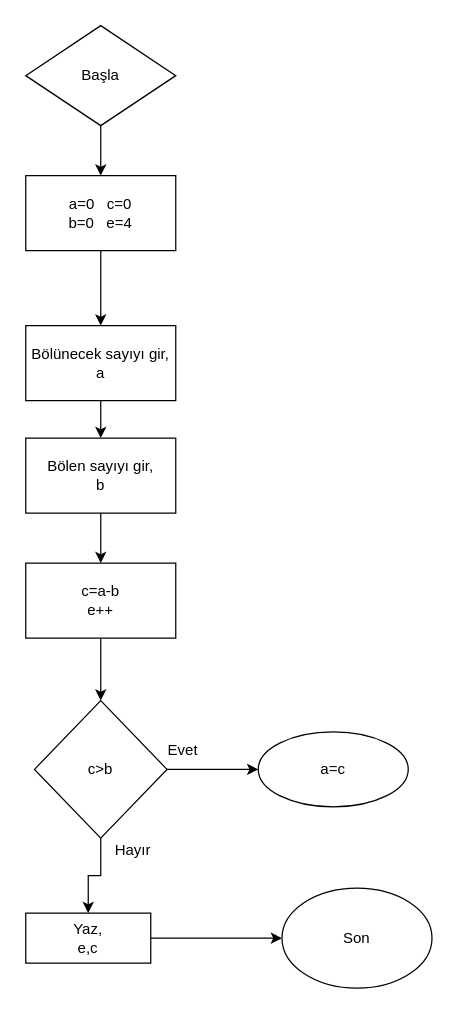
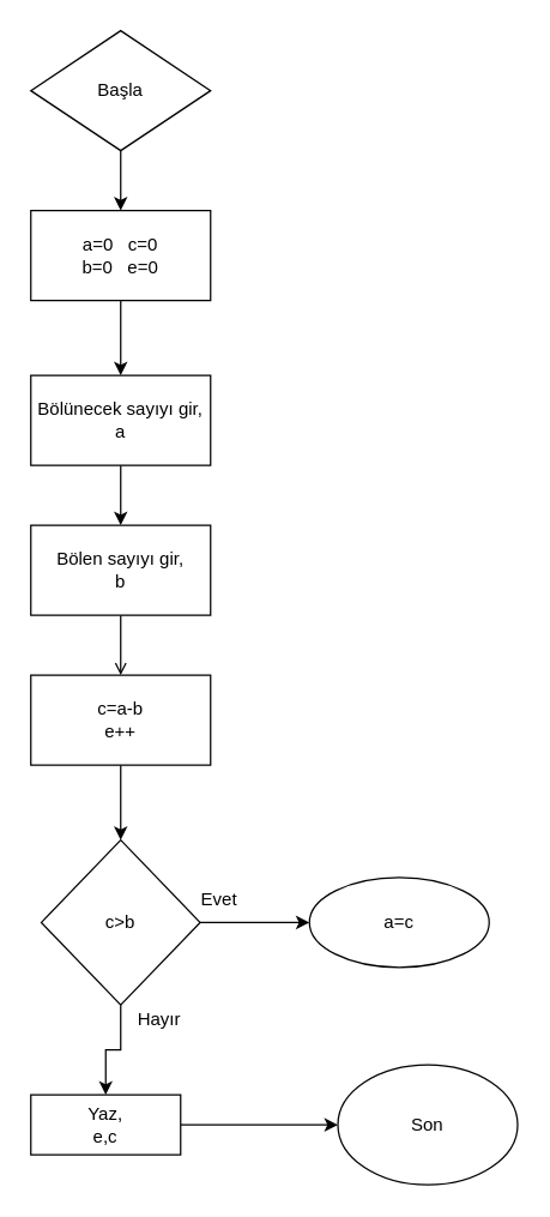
  <mxCell id="0" />
  <mxCell id="1" parent="0" />
  <mxCell id="2" value="" style="edgeStyle=orthogonalEdgeStyle;rounded=0;orthogonalLoop=1;jettySize=auto;html=1;" edge="1" parent="1" source="3" target="5"><mxGeometry relative="1" as="geometry" /></mxCell>
  <mxCell id="3" value="Başla" style="rhombus;whiteSpace=wrap;html=1;" vertex="1" parent="1"><mxGeometry x="20" y="20" width="120" height="80" as="geometry" /></mxCell>
  <mxCell id="4" value="" style="edgeStyle=orthogonalEdgeStyle;rounded=0;orthogonalLoop=1;jettySize=auto;html=1;" edge="1" parent="1" source="5" target="7"><mxGeometry relative="1" as="geometry" /></mxCell>
- <mxCell id="5" value="a=0&amp;nbsp; &amp;nbsp;c=0&lt;br&gt;b=0&amp;nbsp; &amp;nbsp;e=4" style="whiteSpace=wrap;html=1;" vertex="1" parent="1"><mxGeometry x="20" y="140" width="120" height="60" as="geometry" /></mxCell>
+ <mxCell id="5" value="a=0&amp;nbsp; &amp;nbsp;c=0&lt;br&gt;b=0&amp;nbsp; &amp;nbsp;e=0" style="whiteSpace=wrap;html=1;" vertex="1" parent="1"><mxGeometry x="20" y="140" width="120" height="60" as="geometry" /></mxCell>
  <mxCell id="6" value="" style="edgeStyle=orthogonalEdgeStyle;rounded=0;orthogonalLoop=1;jettySize=auto;html=1;" edge="1" parent="1" source="7" target="9"><mxGeometry relative="1" as="geometry" /></mxCell>
- <mxCell id="7" value="Bölünecek sayıyı gir,&lt;br&gt;a" style="whiteSpace=wrap;html=1;" vertex="1" parent="1"><mxGeometry x="20" y="260" width="120" height="60" as="geometry" /></mxCell>
- <mxCell id="8" value="" style="edgeStyle=orthogonalEdgeStyle;rounded=0;orthogonalLoop=1;jettySize=auto;html=1;" edge="1" parent="1" source="9" target="11"><mxGeometry relative="1" as="geometry" /></mxCell>
+ <mxCell id="7" value="Bölünecek sayıyı gir,&lt;br&gt;a" style="whiteSpace=wrap;html=1;" vertex="1" parent="1"><mxGeometry x="20" y="250" width="120" height="60" as="geometry" /></mxCell>
+ <mxCell id="8" value="" style="edgeStyle=orthogonalEdgeStyle;rounded=0;orthogonalLoop=1;jettySize=auto;html=1;endArrow=open;" edge="1" parent="1" source="9" target="11"><mxGeometry relative="1" as="geometry" /></mxCell>
  <mxCell id="9" value="Bölen sayıyı gir,&lt;br&gt;b" style="whiteSpace=wrap;html=1;" vertex="1" parent="1"><mxGeometry x="20" y="350" width="120" height="60" as="geometry" /></mxCell>
  <mxCell id="10" value="" style="edgeStyle=orthogonalEdgeStyle;rounded=0;orthogonalLoop=1;jettySize=auto;html=1;" edge="1" parent="1" source="11" target="14"><mxGeometry relative="1" as="geometry" /></mxCell>
  <mxCell id="11" value="c=a-b&lt;br&gt;e++" style="whiteSpace=wrap;html=1;" vertex="1" parent="1"><mxGeometry x="20" y="450" width="120" height="60" as="geometry" /></mxCell>
  <mxCell id="12" value="" style="edgeStyle=orthogonalEdgeStyle;rounded=0;orthogonalLoop=1;jettySize=auto;html=1;" edge="1" parent="1" source="14" target="15"><mxGeometry relative="1" as="geometry" /></mxCell>
  <mxCell id="13" value="" style="edgeStyle=orthogonalEdgeStyle;rounded=0;orthogonalLoop=1;jettySize=auto;html=1;" edge="1" parent="1" source="14" target="18"><mxGeometry relative="1" as="geometry" /></mxCell>
  <mxCell id="14" value="c&amp;gt;b" style="rhombus;whiteSpace=wrap;html=1;" vertex="1" parent="1"><mxGeometry x="27" y="560" width="106" height="110" as="geometry" /></mxCell>
  <mxCell id="15" value="a=c" style="ellipse;whiteSpace=wrap;html=1;" vertex="1" parent="1"><mxGeometry x="206" y="585" width="120" height="60" as="geometry" /></mxCell>
  <mxCell id="16" value="Evet" style="text;html=1;strokeColor=none;fillColor=none;align=center;verticalAlign=middle;whiteSpace=wrap;rounded=0;" vertex="1" parent="1"><mxGeometry x="126" y="590" width="40" height="20" as="geometry" /></mxCell>
  <mxCell id="17" value="" style="edgeStyle=orthogonalEdgeStyle;rounded=0;orthogonalLoop=1;jettySize=auto;html=1;" edge="1" parent="1" source="18" target="20"><mxGeometry relative="1" as="geometry" /></mxCell>
  <mxCell id="18" value="Yaz,&lt;br&gt;e,c" style="whiteSpace=wrap;html=1;" vertex="1" parent="1"><mxGeometry x="20" y="730" width="100" height="40" as="geometry" /></mxCell>
  <mxCell id="19" value="Hayır" style="text;html=1;strokeColor=none;fillColor=none;align=center;verticalAlign=middle;whiteSpace=wrap;rounded=0;" vertex="1" parent="1"><mxGeometry x="86" y="670" width="40" height="20" as="geometry" /></mxCell>
  <mxCell id="20" value="Son" style="ellipse;whiteSpace=wrap;html=1;" vertex="1" parent="1"><mxGeometry x="225" y="710" width="120" height="80" as="geometry" /></mxCell>
